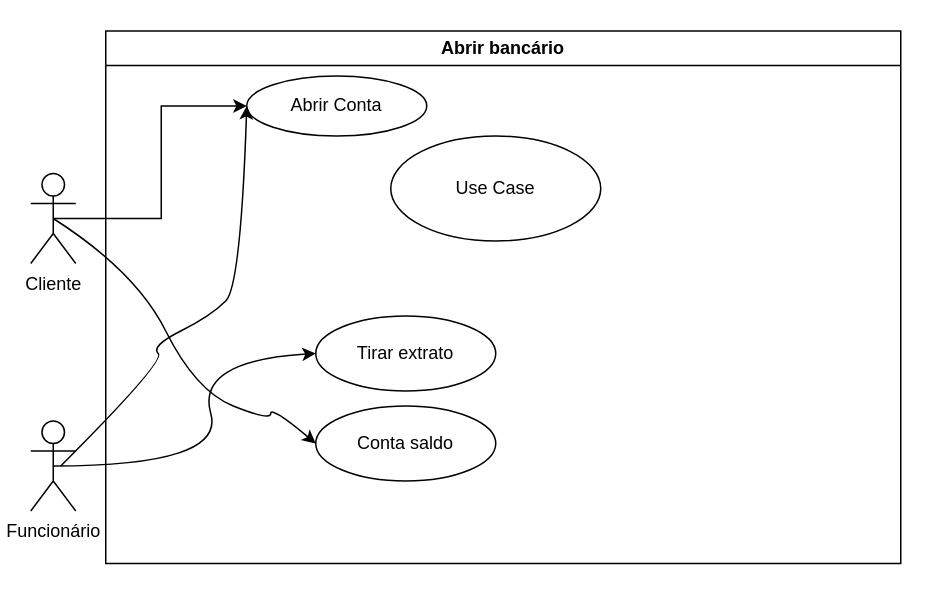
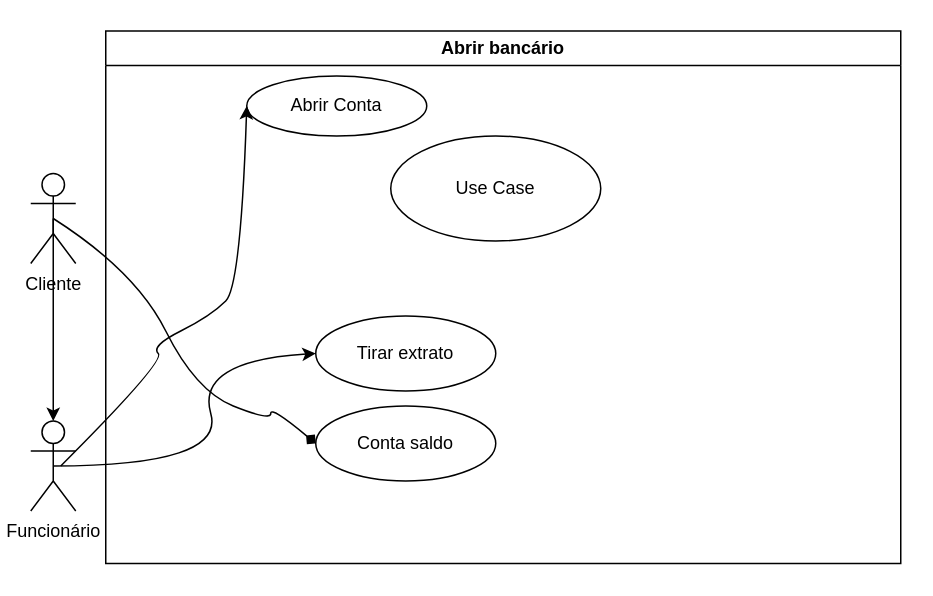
  <mxCell id="0" />
  <mxCell id="1" parent="0" />
- <mxCell id="2" style="edgeStyle=orthogonalEdgeStyle;rounded=0;orthogonalLoop=1;jettySize=auto;html=1;exitX=0.5;exitY=0.5;exitDx=0;exitDy=0;exitPerimeter=0;entryX=0;entryY=0.5;entryDx=0;entryDy=0;" edge="1" parent="1" source="3" target="6"><mxGeometry relative="1" as="geometry" /></mxCell>
+ <mxCell id="2" style="edgeStyle=orthogonalEdgeStyle;rounded=0;orthogonalLoop=1;jettySize=auto;html=1;exitX=0.5;exitY=0.5;exitDx=0;exitDy=0;exitPerimeter=0;" edge="1" parent="1" source="3" target="4"><mxGeometry relative="1" as="geometry" /></mxCell>
  <mxCell id="3" value="&lt;font style=&quot;vertical-align: inherit;&quot;&gt;&lt;font style=&quot;vertical-align: inherit;&quot;&gt;&lt;font style=&quot;vertical-align: inherit;&quot;&gt;&lt;font style=&quot;vertical-align: inherit;&quot;&gt;&lt;font style=&quot;vertical-align: inherit;&quot;&gt;&lt;font style=&quot;vertical-align: inherit;&quot;&gt;&lt;font style=&quot;vertical-align: inherit;&quot;&gt;&lt;font style=&quot;vertical-align: inherit;&quot;&gt;Cliente&lt;/font&gt;&lt;/font&gt;&lt;/font&gt;&lt;/font&gt;&lt;/font&gt;&lt;/font&gt;&lt;br&gt;&lt;/font&gt;&lt;/font&gt;" style="shape=umlActor;verticalLabelPosition=bottom;verticalAlign=top;html=1;outlineConnect=0;" vertex="1" parent="1"><mxGeometry x="20" y="115" width="30" height="60" as="geometry" /></mxCell>
  <mxCell id="4" value="&lt;font style=&quot;vertical-align: inherit;&quot;&gt;&lt;font style=&quot;vertical-align: inherit;&quot;&gt;Funcionário&lt;/font&gt;&lt;/font&gt;" style="shape=umlActor;verticalLabelPosition=bottom;verticalAlign=top;html=1;outlineConnect=0;" vertex="1" parent="1"><mxGeometry x="20" y="280" width="30" height="60" as="geometry" /></mxCell>
  <mxCell id="5" value="&lt;font style=&quot;vertical-align: inherit;&quot;&gt;&lt;font style=&quot;vertical-align: inherit;&quot;&gt;Abrir bancário&lt;/font&gt;&lt;/font&gt;" style="swimlane;whiteSpace=wrap;html=1;" vertex="1" parent="1"><mxGeometry x="70" y="20" width="530" height="355" as="geometry" /></mxCell>
  <mxCell id="6" value="&lt;font style=&quot;vertical-align: inherit;&quot;&gt;&lt;font style=&quot;vertical-align: inherit;&quot;&gt;Abrir Conta&lt;/font&gt;&lt;/font&gt;" style="ellipse;whiteSpace=wrap;html=1;" vertex="1" parent="5"><mxGeometry x="94" y="30" width="120" height="40" as="geometry" /></mxCell>
  <mxCell id="7" value="&lt;font style=&quot;vertical-align: inherit;&quot;&gt;&lt;font style=&quot;vertical-align: inherit;&quot;&gt;&lt;font style=&quot;vertical-align: inherit;&quot;&gt;&lt;font style=&quot;vertical-align: inherit;&quot;&gt;Conta saldo&lt;br&gt;&lt;/font&gt;&lt;/font&gt;&lt;/font&gt;&lt;/font&gt;" style="ellipse;whiteSpace=wrap;html=1;" vertex="1" parent="5"><mxGeometry x="140" y="250" width="120" height="50" as="geometry" /></mxCell>
  <mxCell id="8" value="&lt;font style=&quot;vertical-align: inherit;&quot;&gt;&lt;font style=&quot;vertical-align: inherit;&quot;&gt;Tirar extrato&lt;/font&gt;&lt;/font&gt;" style="ellipse;whiteSpace=wrap;html=1;" vertex="1" parent="5"><mxGeometry x="140" y="190" width="120" height="50" as="geometry" /></mxCell>
  <mxCell id="9" value="Use Case" style="ellipse;whiteSpace=wrap;html=1;" vertex="1" parent="5"><mxGeometry x="190" y="70" width="140" height="70" as="geometry" /></mxCell>
  <mxCell id="10" value="" style="curved=1;endArrow=classic;html=1;rounded=0;entryX=0;entryY=0.5;entryDx=0;entryDy=0;exitX=0.5;exitY=0.5;exitDx=0;exitDy=0;exitPerimeter=0;" edge="1" parent="1" source="4" target="8"><mxGeometry width="50" height="50" relative="1" as="geometry"><mxPoint x="100" y="310" as="sourcePoint" /><mxPoint x="150" y="260" as="targetPoint" /><Array as="points"><mxPoint x="150" y="310" /><mxPoint x="130" y="240" /></Array></mxGeometry></mxCell>
  <mxCell id="11" value="" style="curved=1;endArrow=classic;html=1;rounded=0;entryX=0;entryY=0.5;entryDx=0;entryDy=0;" edge="1" parent="1" target="6"><mxGeometry width="50" height="50" relative="1" as="geometry"><mxPoint x="40" y="310" as="sourcePoint" /><mxPoint x="120" y="210" as="targetPoint" /><Array as="points"><mxPoint x="110" y="240" /><mxPoint x="100" y="230" /><mxPoint x="140" y="210" /><mxPoint x="160" y="190" /></Array></mxGeometry></mxCell>
- <mxCell id="12" value="" style="curved=1;endArrow=classic;html=1;rounded=0;exitX=0.5;exitY=0.5;exitDx=0;exitDy=0;exitPerimeter=0;entryX=0;entryY=0.5;entryDx=0;entryDy=0;" edge="1" parent="1" source="3" target="7"><mxGeometry width="50" height="50" relative="1" as="geometry"><mxPoint x="180" y="320" as="sourcePoint" /><mxPoint x="230" y="270" as="targetPoint" /><Array as="points"><mxPoint x="90" y="180" /><mxPoint x="130" y="260" /><mxPoint x="180" y="280" /><mxPoint x="180" y="270" /></Array></mxGeometry></mxCell>
+ <mxCell id="12" value="" style="curved=1;endArrow=diamond;html=1;rounded=0;exitX=0.5;exitY=0.5;exitDx=0;exitDy=0;exitPerimeter=0;entryX=0;entryY=0.5;entryDx=0;entryDy=0;" edge="1" parent="1" source="3" target="7"><mxGeometry width="50" height="50" relative="1" as="geometry"><mxPoint x="180" y="320" as="sourcePoint" /><mxPoint x="230" y="270" as="targetPoint" /><Array as="points"><mxPoint x="90" y="180" /><mxPoint x="130" y="260" /><mxPoint x="180" y="280" /><mxPoint x="180" y="270" /></Array></mxGeometry></mxCell>
